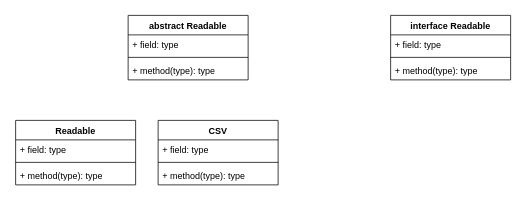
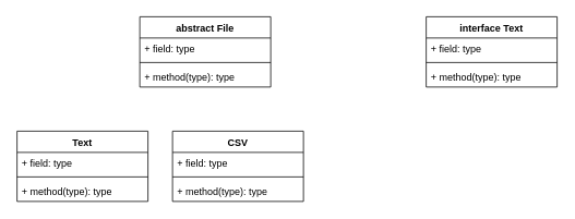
  <mxCell id="0" />
  <mxCell id="1" parent="0" />
- <mxCell id="2" value="abstract Readable" style="swimlane;fontStyle=1;align=center;verticalAlign=top;childLayout=stackLayout;horizontal=1;startSize=26;horizontalStack=0;resizeParent=1;resizeParentMax=0;resizeLast=0;collapsible=1;marginBottom=0;whiteSpace=wrap;html=1;" vertex="1" parent="1"><mxGeometry x="170" y="20" width="160" height="86" as="geometry" /></mxCell>
+ <mxCell id="2" value="abstract File" style="swimlane;fontStyle=1;align=center;verticalAlign=top;childLayout=stackLayout;horizontal=1;startSize=26;horizontalStack=0;resizeParent=1;resizeParentMax=0;resizeLast=0;collapsible=1;marginBottom=0;whiteSpace=wrap;html=1;" vertex="1" parent="1"><mxGeometry x="170" y="20" width="160" height="86" as="geometry" /></mxCell>
  <mxCell id="3" value="+ field: type" style="text;strokeColor=none;fillColor=none;align=left;verticalAlign=top;spacingLeft=4;spacingRight=4;overflow=hidden;rotatable=0;points=[[0,0.5],[1,0.5]];portConstraint=eastwest;whiteSpace=wrap;html=1;" vertex="1" parent="2"><mxGeometry y="26" width="160" height="26" as="geometry" /></mxCell>
  <mxCell id="4" value="" style="line;strokeWidth=1;fillColor=none;align=left;verticalAlign=middle;spacingTop=-1;spacingLeft=3;spacingRight=3;rotatable=0;labelPosition=right;points=[];portConstraint=eastwest;strokeColor=inherit;" vertex="1" parent="2"><mxGeometry y="52" width="160" height="8" as="geometry" /></mxCell>
  <mxCell id="5" value="+ method(type): type" style="text;strokeColor=none;fillColor=none;align=left;verticalAlign=top;spacingLeft=4;spacingRight=4;overflow=hidden;rotatable=0;points=[[0,0.5],[1,0.5]];portConstraint=eastwest;whiteSpace=wrap;html=1;" vertex="1" parent="2"><mxGeometry y="60" width="160" height="26" as="geometry" /></mxCell>
- <mxCell id="6" value="Readable" style="swimlane;fontStyle=1;align=center;verticalAlign=top;childLayout=stackLayout;horizontal=1;startSize=26;horizontalStack=0;resizeParent=1;resizeParentMax=0;resizeLast=0;collapsible=1;marginBottom=0;whiteSpace=wrap;html=1;" vertex="1" parent="1"><mxGeometry x="20" y="160" width="160" height="86" as="geometry" /></mxCell>
+ <mxCell id="6" value="Text" style="swimlane;fontStyle=1;align=center;verticalAlign=top;childLayout=stackLayout;horizontal=1;startSize=26;horizontalStack=0;resizeParent=1;resizeParentMax=0;resizeLast=0;collapsible=1;marginBottom=0;whiteSpace=wrap;html=1;" vertex="1" parent="1"><mxGeometry x="20" y="160" width="160" height="86" as="geometry" /></mxCell>
  <mxCell id="7" value="+ field: type" style="text;strokeColor=none;fillColor=none;align=left;verticalAlign=top;spacingLeft=4;spacingRight=4;overflow=hidden;rotatable=0;points=[[0,0.5],[1,0.5]];portConstraint=eastwest;whiteSpace=wrap;html=1;" vertex="1" parent="6"><mxGeometry y="26" width="160" height="26" as="geometry" /></mxCell>
  <mxCell id="8" value="" style="line;strokeWidth=1;fillColor=none;align=left;verticalAlign=middle;spacingTop=-1;spacingLeft=3;spacingRight=3;rotatable=0;labelPosition=right;points=[];portConstraint=eastwest;strokeColor=inherit;" vertex="1" parent="6"><mxGeometry y="52" width="160" height="8" as="geometry" /></mxCell>
  <mxCell id="9" value="+ method(type): type" style="text;strokeColor=none;fillColor=none;align=left;verticalAlign=top;spacingLeft=4;spacingRight=4;overflow=hidden;rotatable=0;points=[[0,0.5],[1,0.5]];portConstraint=eastwest;whiteSpace=wrap;html=1;" vertex="1" parent="6"><mxGeometry y="60" width="160" height="26" as="geometry" /></mxCell>
  <mxCell id="10" value="CSV" style="swimlane;fontStyle=1;align=center;verticalAlign=top;childLayout=stackLayout;horizontal=1;startSize=26;horizontalStack=0;resizeParent=1;resizeParentMax=0;resizeLast=0;collapsible=1;marginBottom=0;whiteSpace=wrap;html=1;" vertex="1" parent="1"><mxGeometry x="210" y="160" width="160" height="86" as="geometry" /></mxCell>
  <mxCell id="11" value="+ field: type" style="text;strokeColor=none;fillColor=none;align=left;verticalAlign=top;spacingLeft=4;spacingRight=4;overflow=hidden;rotatable=0;points=[[0,0.5],[1,0.5]];portConstraint=eastwest;whiteSpace=wrap;html=1;" vertex="1" parent="10"><mxGeometry y="26" width="160" height="26" as="geometry" /></mxCell>
  <mxCell id="12" value="" style="line;strokeWidth=1;fillColor=none;align=left;verticalAlign=middle;spacingTop=-1;spacingLeft=3;spacingRight=3;rotatable=0;labelPosition=right;points=[];portConstraint=eastwest;strokeColor=inherit;" vertex="1" parent="10"><mxGeometry y="52" width="160" height="8" as="geometry" /></mxCell>
  <mxCell id="13" value="+ method(type): type" style="text;strokeColor=none;fillColor=none;align=left;verticalAlign=top;spacingLeft=4;spacingRight=4;overflow=hidden;rotatable=0;points=[[0,0.5],[1,0.5]];portConstraint=eastwest;whiteSpace=wrap;html=1;" vertex="1" parent="10"><mxGeometry y="60" width="160" height="26" as="geometry" /></mxCell>
- <mxCell id="14" value="interface Readable" style="swimlane;fontStyle=1;align=center;verticalAlign=top;childLayout=stackLayout;horizontal=1;startSize=26;horizontalStack=0;resizeParent=1;resizeParentMax=0;resizeLast=0;collapsible=1;marginBottom=0;whiteSpace=wrap;html=1;" vertex="1" parent="1"><mxGeometry x="520" y="20" width="160" height="86" as="geometry" /></mxCell>
+ <mxCell id="14" value="interface Text" style="swimlane;fontStyle=1;align=center;verticalAlign=top;childLayout=stackLayout;horizontal=1;startSize=26;horizontalStack=0;resizeParent=1;resizeParentMax=0;resizeLast=0;collapsible=1;marginBottom=0;whiteSpace=wrap;html=1;" vertex="1" parent="1"><mxGeometry x="520" y="20" width="160" height="86" as="geometry" /></mxCell>
  <mxCell id="15" value="+ field: type" style="text;strokeColor=none;fillColor=none;align=left;verticalAlign=top;spacingLeft=4;spacingRight=4;overflow=hidden;rotatable=0;points=[[0,0.5],[1,0.5]];portConstraint=eastwest;whiteSpace=wrap;html=1;" vertex="1" parent="14"><mxGeometry y="26" width="160" height="26" as="geometry" /></mxCell>
  <mxCell id="16" value="" style="line;strokeWidth=1;fillColor=none;align=left;verticalAlign=middle;spacingTop=-1;spacingLeft=3;spacingRight=3;rotatable=0;labelPosition=right;points=[];portConstraint=eastwest;strokeColor=inherit;" vertex="1" parent="14"><mxGeometry y="52" width="160" height="8" as="geometry" /></mxCell>
  <mxCell id="17" value="+ method(type): type" style="text;strokeColor=none;fillColor=none;align=left;verticalAlign=top;spacingLeft=4;spacingRight=4;overflow=hidden;rotatable=0;points=[[0,0.5],[1,0.5]];portConstraint=eastwest;whiteSpace=wrap;html=1;" vertex="1" parent="14"><mxGeometry y="60" width="160" height="26" as="geometry" /></mxCell>
